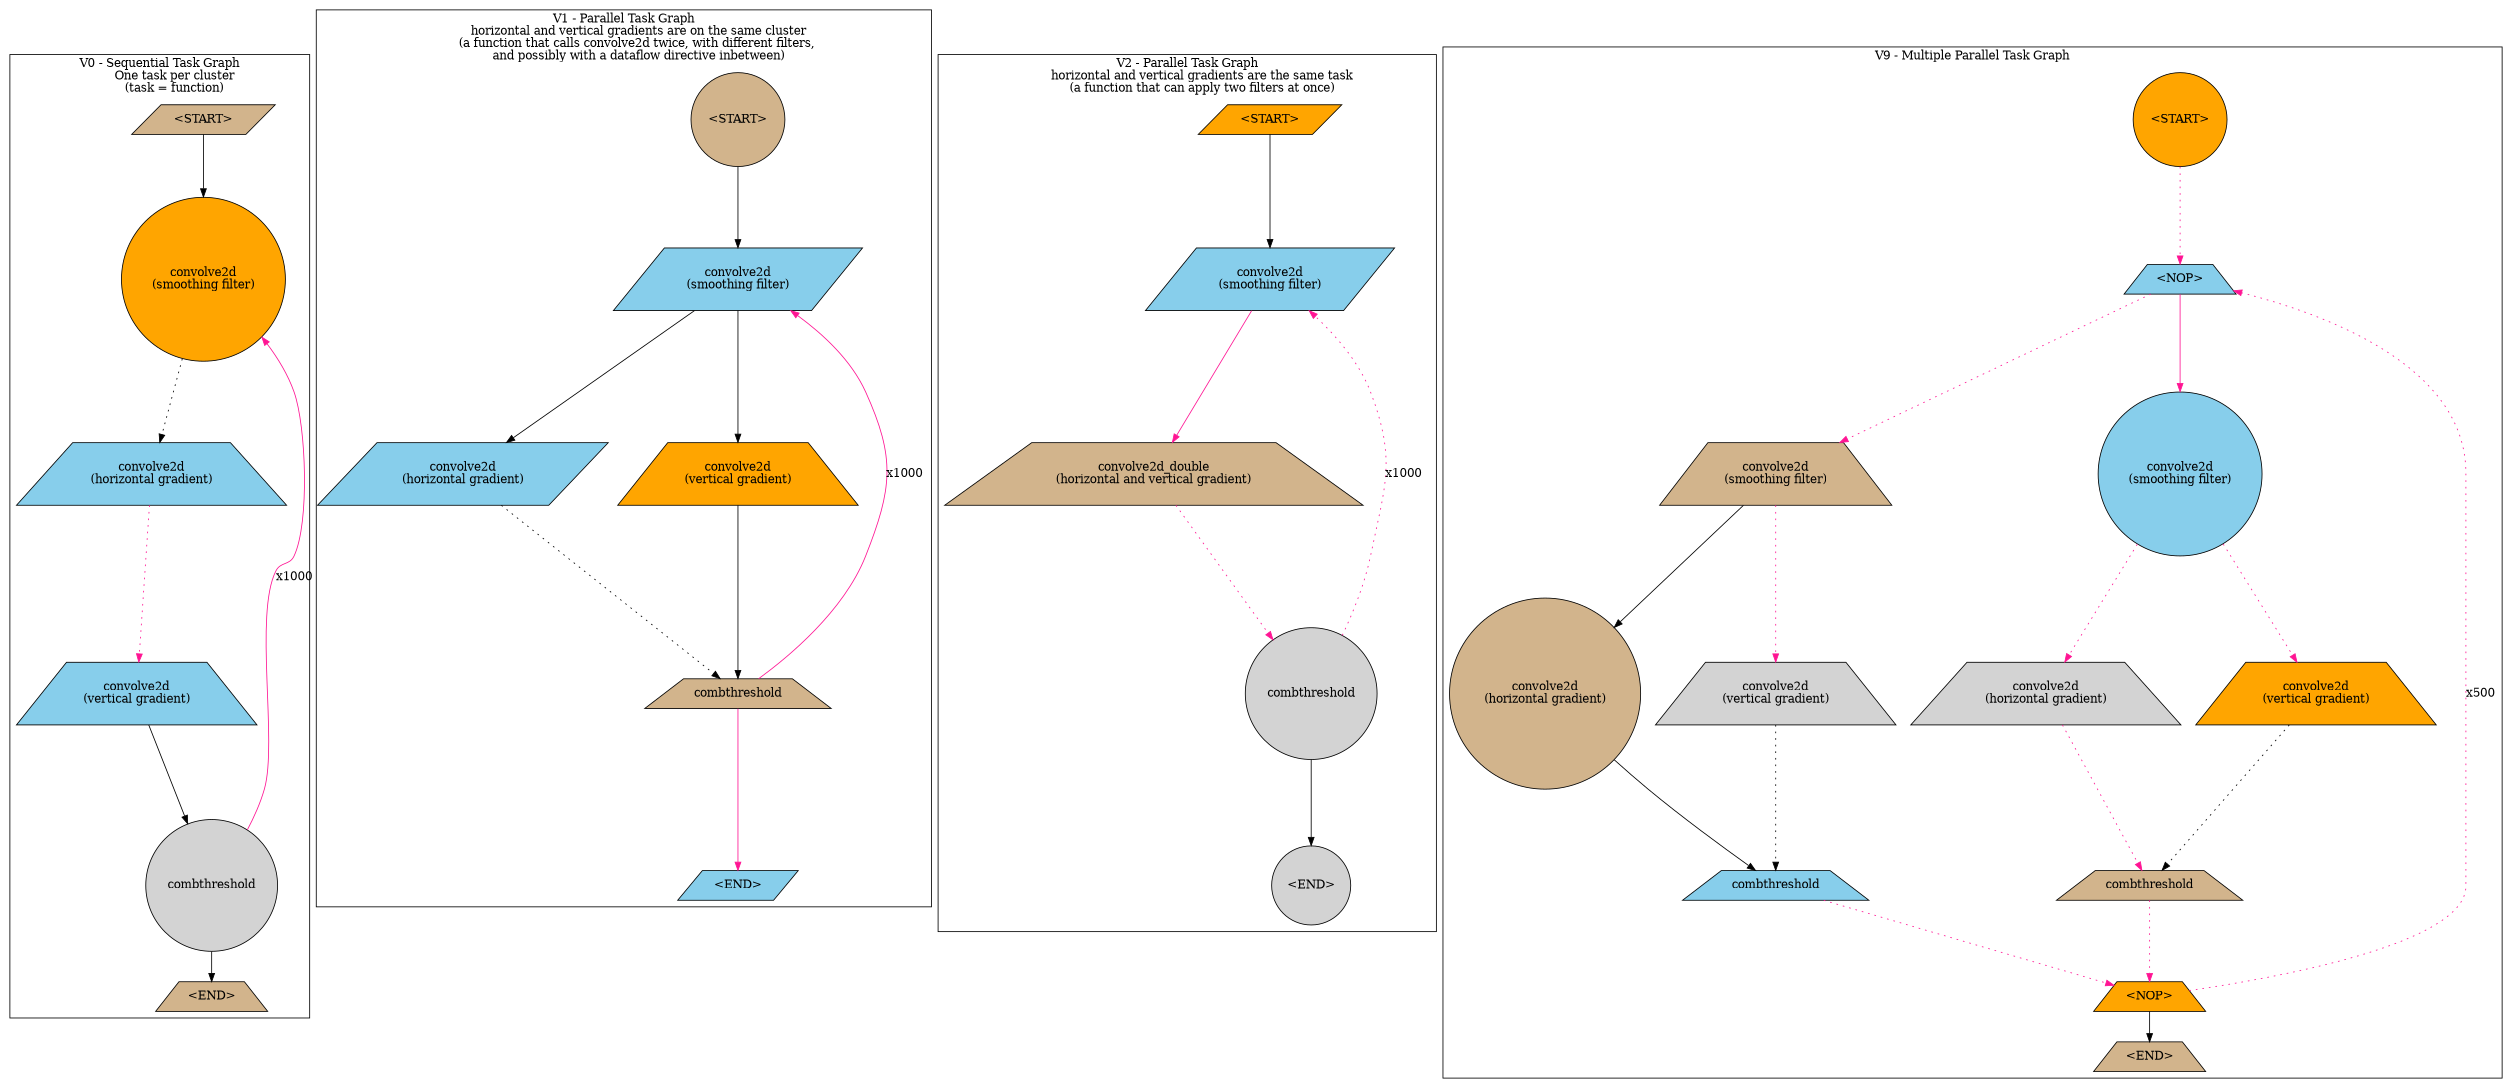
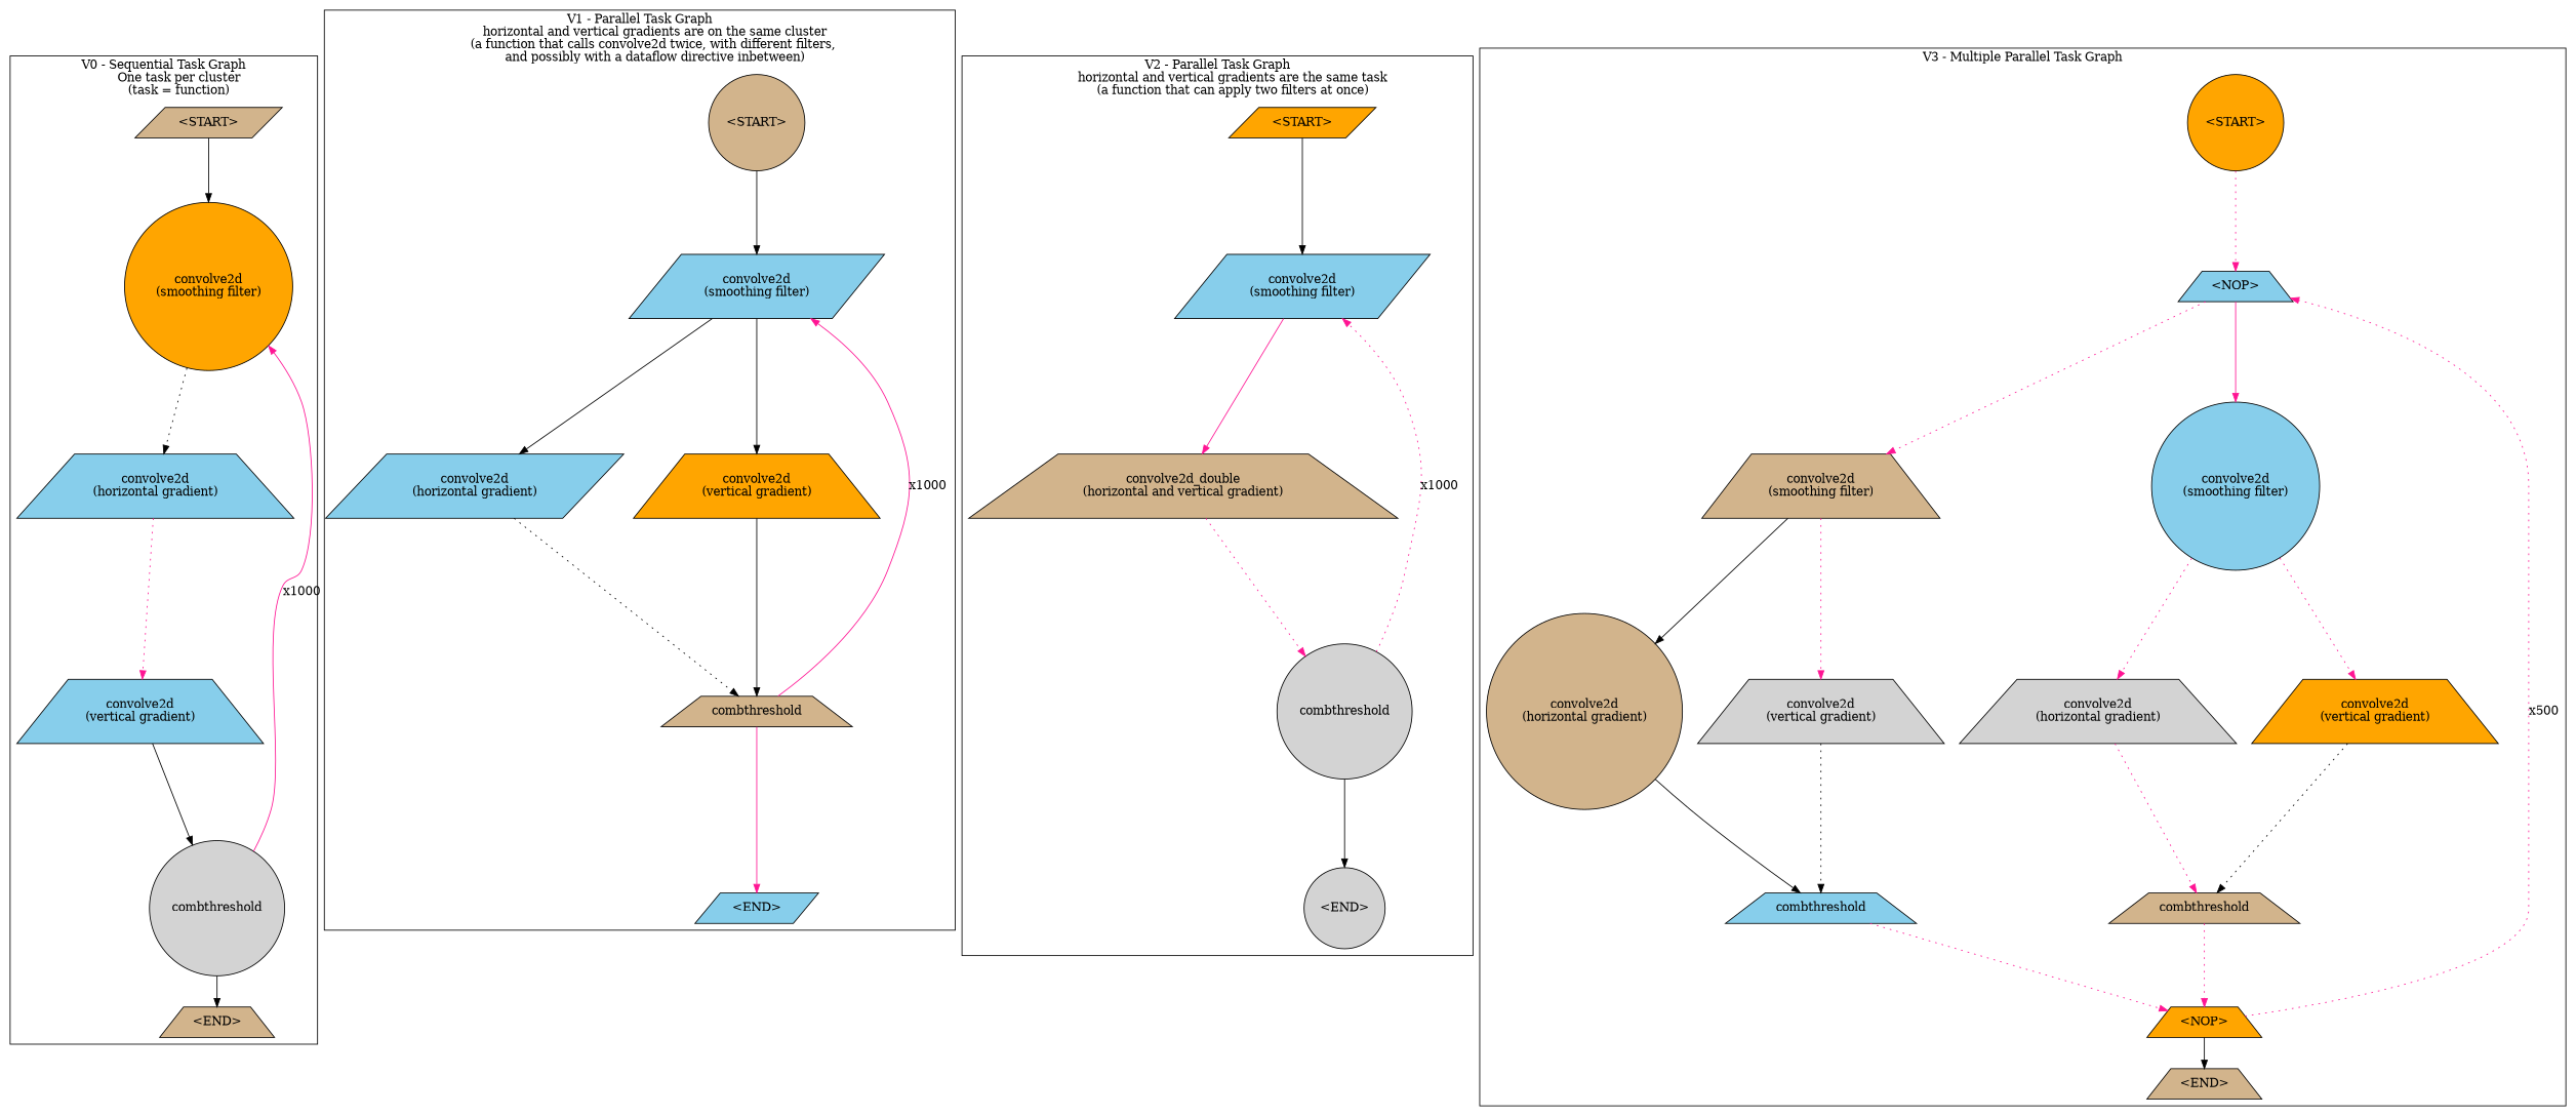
  digraph {
    node [shape=trapezium style=filled fillcolor=tan]
    edge [color=deeppink style=solid]
    n1 [label="<START>" shape=parallelogram]
    n2 [label="convolve2d\n(smoothing filter)" shape=circle fillcolor=orange]
    n3 [label="convolve2d\n(horizontal gradient)" fillcolor=skyblue]
    n4 [label="convolve2d\n(vertical gradient)" fillcolor=skyblue]
    n5 [label=combthreshold shape=circle fillcolor=lightgrey]
    n6 [label="<END>"]
    n7 [label="<START>" shape=circle]
    n8 [label="convolve2d\n(smoothing filter)" shape=parallelogram fillcolor=skyblue]
    n9 [label="convolve2d\n(horizontal gradient)" shape=parallelogram fillcolor=skyblue]
    n10 [label="convolve2d\n(vertical gradient)" fillcolor=orange]
    n11 [label=combthreshold]
    n12 [label="<END>" shape=parallelogram fillcolor=skyblue]
    n13 [label="<START>" shape=parallelogram fillcolor=orange]
    n14 [label="convolve2d\n(smoothing filter)" shape=parallelogram fillcolor=skyblue]
    n15 [label="convolve2d_double\n(horizontal and vertical gradient)"]
    n16 [label=combthreshold shape=circle fillcolor=lightgrey]
    n17 [label="<END>" shape=circle fillcolor=lightgrey]
    n18 [label="<START>" shape=circle fillcolor=orange]
    n19 [label="<NOP>" fillcolor=skyblue]
    n20 [label="convolve2d\n(smoothing filter)"]
    n21 [label="convolve2d\n(smoothing filter)" shape=circle fillcolor=skyblue]
    n22 [label="<NOP>" fillcolor=orange]
    n23 [label="<END>"]
    n24 [label="convolve2d\n(horizontal gradient)" shape=circle]
    n25 [label="convolve2d\n(vertical gradient)" fillcolor=lightgrey]
    n26 [label=combthreshold fillcolor=skyblue]
    n27 [label="convolve2d\n(horizontal gradient)" fillcolor=lightgrey]
    n28 [label="convolve2d\n(vertical gradient)" fillcolor=orange]
    n29 [label=combthreshold]
    subgraph cluster_1 {
      label="V0 - Sequential Task Graph\n        One task per cluster\n        (task = function)"
      shape=rectangle
      n1
      n2
      n3
      n4
      n5
      n6
    }
    subgraph cluster_2 {
      label="V1 - Parallel Task Graph\n        horizontal and vertical gradients are on the same cluster\n        (a function that calls convolve2d twice, with different filters, \n        and possibly with a dataflow directive inbetween)"
      shape=rectangle
      n7
      n8
      n9
      n10
      n11
      n12
    }
    subgraph cluster_3 {
      label="V2 - Parallel Task Graph\n        horizontal and vertical gradients are the same task\n        (a function that can apply two filters at once)"
      shape=rectangle
      n13
      n14
      n15
      n16
      n17
    }
    subgraph cluster_4 {
-     label="V9 - Multiple Parallel Task Graph"
+     label="V3 - Multiple Parallel Task Graph"
      shape=rectangle
      n18
      n19
      n20
      n21
      n22
      n23
      n24
      n25
      n26
      n27
      n28
      n29
    }
    n1 -> n2 [color=black]
    n2 -> n3 [color=black style=dotted]
    n3 -> n4 [style=dotted]
    n4 -> n5 [color=black]
    n5 -> n2 [label=x1000]
    n5 -> n6 [color=black]
    n7 -> n8 [color=black]
    n8 -> n9 [color=black]
    n8 -> n10 [color=black]
    n9 -> n11 [color=black style=dotted]
    n10 -> n11 [color=black]
    n11 -> n8 [label=x1000]
    n11 -> n12
    n13 -> n14 [color=black]
    n14 -> n15
    n15 -> n16 [style=dotted]
    n16 -> n14 [label=x1000 style=dotted]
    n16 -> n17 [color=black]
    n18 -> n19 [style=dotted]
    n19 -> n20 [style=dotted]
    n19 -> n21
    n20 -> n24 [color=black]
    n20 -> n25 [style=dotted]
    n21 -> n27 [style=dotted]
    n21 -> n28 [style=dotted]
    n22 -> n19 [label=x500 style=dotted]
    n22 -> n23 [color=black]
    n24 -> n26 [color=black]
    n25 -> n26 [color=black style=dotted]
    n26 -> n22 [style=dotted]
    n27 -> n29 [style=dotted]
    n28 -> n29 [color=black style=dotted]
    n29 -> n22 [style=dotted]
  }
